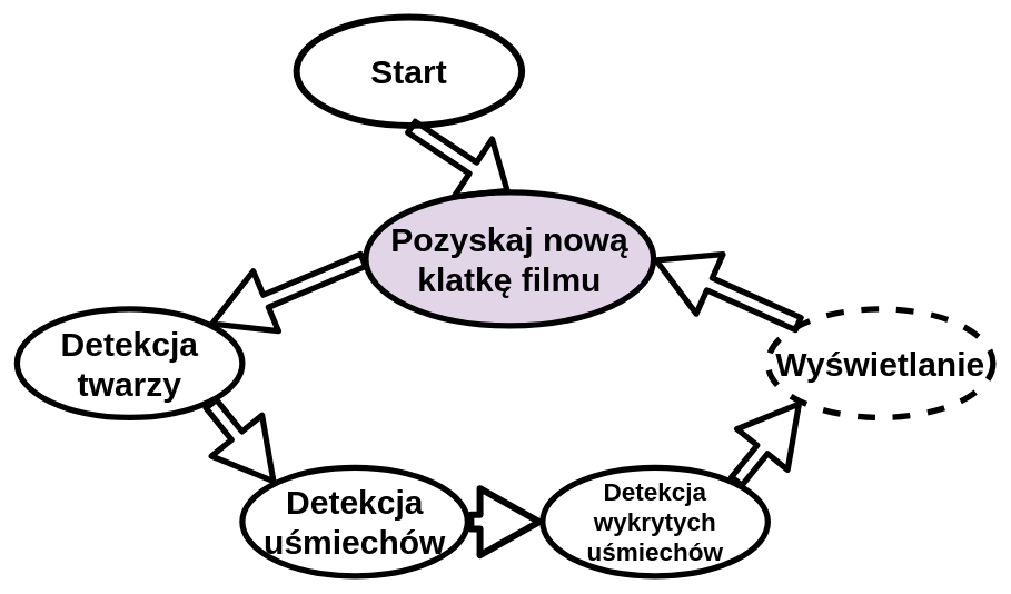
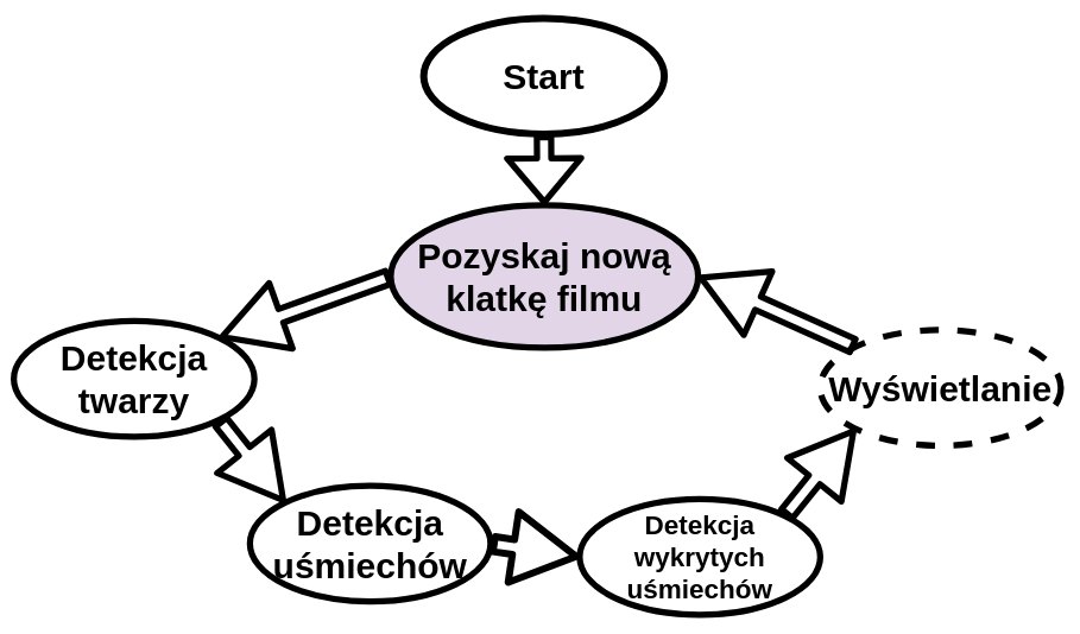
  <mxCell id="0" />
  <mxCell id="1" parent="0" />
- <mxCell id="2" value="&lt;font style=&quot;font-size: 40px&quot;&gt;&lt;b&gt;Detekcja twarzy&lt;/b&gt;&lt;/font&gt;" style="ellipse;whiteSpace=wrap;html=1;strokeWidth=7;" vertex="1" parent="1"><mxGeometry x="20" y="370" width="270" height="130" as="geometry" /></mxCell>
+ <mxCell id="2" value="&lt;font style=&quot;font-size: 40px&quot;&gt;&lt;b&gt;Detekcja twarzy&lt;/b&gt;&lt;/font&gt;" style="ellipse;whiteSpace=wrap;html=1;strokeWidth=7;" vertex="1" parent="1"><mxGeometry x="15" y="360" width="270" height="130" as="geometry" /></mxCell>
  <mxCell id="3" value="&lt;font style=&quot;font-size: 40px&quot;&gt;&lt;b&gt;Wyświetlanie&lt;/b&gt;&lt;/font&gt;" style="ellipse;whiteSpace=wrap;html=1;strokeWidth=7;dashed=1;" vertex="1" parent="1"><mxGeometry x="920" y="370" width="270" height="130" as="geometry" /></mxCell>
- <mxCell id="4" value="&lt;font style=&quot;font-size: 40px&quot;&gt;&lt;b&gt;Detekcja uśmiechów&lt;/b&gt;&lt;/font&gt;" style="ellipse;whiteSpace=wrap;html=1;strokeWidth=7;" vertex="1" parent="1"><mxGeometry x="290" y="560" width="270" height="130" as="geometry" /></mxCell>
+ <mxCell id="4" value="&lt;font style=&quot;font-size: 40px&quot;&gt;&lt;b&gt;Detekcja uśmiechów&lt;/b&gt;&lt;/font&gt;" style="ellipse;whiteSpace=wrap;html=1;strokeWidth=7;" vertex="1" parent="1"><mxGeometry x="280" y="545" width="270" height="130" as="geometry" /></mxCell>
  <mxCell id="5" value="&lt;font style=&quot;font-size: 30px&quot;&gt;&lt;b&gt;Detekcja wykrytych uśmiechów&lt;/b&gt;&lt;/font&gt;" style="ellipse;whiteSpace=wrap;html=1;strokeWidth=7;" vertex="1" parent="1"><mxGeometry x="650" y="560" width="270" height="130" as="geometry" /></mxCell>
  <mxCell id="6" value="&lt;font style=&quot;font-size: 40px&quot;&gt;&lt;b&gt;Pozyskaj nową klatkę filmu&lt;/b&gt;&lt;/font&gt;" style="ellipse;whiteSpace=wrap;html=1;strokeWidth=7;fillColor=#e1d5e7;" vertex="1" parent="1"><mxGeometry x="438" y="230" width="345" height="160" as="geometry" /></mxCell>
- <mxCell id="7" value="&lt;font style=&quot;font-size: 40px&quot;&gt;&lt;b&gt;Start&lt;/b&gt;&lt;/font&gt;" style="ellipse;whiteSpace=wrap;html=1;strokeWidth=8;" vertex="1" parent="1"><mxGeometry x="355" y="20" width="270" height="130" as="geometry" /></mxCell>
+ <mxCell id="7" value="&lt;font style=&quot;font-size: 40px&quot;&gt;&lt;b&gt;Start&lt;/b&gt;&lt;/font&gt;" style="ellipse;whiteSpace=wrap;html=1;strokeWidth=8;" vertex="1" parent="1"><mxGeometry x="475" y="20" width="270" height="130" as="geometry" /></mxCell>
  <mxCell id="8" value="" style="shape=flexArrow;endArrow=classic;html=1;exitX=1;exitY=1;exitDx=0;exitDy=0;entryX=0;entryY=0;entryDx=0;entryDy=0;endWidth=55;endSize=21.025;strokeWidth=7;" edge="1" parent="1" source="2" target="4"><mxGeometry width="50" height="50" relative="1" as="geometry"><mxPoint x="530" y="560" as="sourcePoint" /><mxPoint x="580" y="510" as="targetPoint" /></mxGeometry></mxCell>
  <mxCell id="9" value="" style="shape=flexArrow;endArrow=classic;html=1;entryX=0;entryY=0.5;entryDx=0;entryDy=0;endWidth=55;endSize=21.025;exitX=1;exitY=0.5;exitDx=0;exitDy=0;strokeWidth=8;" edge="1" parent="1" source="4" target="5"><mxGeometry width="50" height="50" relative="1" as="geometry"><mxPoint x="580" y="580" as="sourcePoint" /><mxPoint x="639.081" y="718.078" as="targetPoint" /></mxGeometry></mxCell>
  <mxCell id="10" value="" style="shape=flexArrow;endArrow=classic;html=1;entryX=0;entryY=1;entryDx=0;entryDy=0;endWidth=55;endSize=21.025;exitX=1;exitY=0;exitDx=0;exitDy=0;strokeWidth=7;" edge="1" parent="1" source="5" target="3"><mxGeometry width="50" height="50" relative="1" as="geometry"><mxPoint x="940" y="570" as="sourcePoint" /><mxPoint x="1030" y="570" as="targetPoint" /></mxGeometry></mxCell>
  <mxCell id="11" value="" style="shape=flexArrow;endArrow=classic;html=1;entryX=1;entryY=0.5;entryDx=0;entryDy=0;endWidth=55;endSize=21.025;exitX=0;exitY=0;exitDx=0;exitDy=0;strokeWidth=7;" edge="1" parent="1" source="3" target="6"><mxGeometry width="50" height="50" relative="1" as="geometry"><mxPoint x="910" y="308.75" as="sourcePoint" /><mxPoint x="1000" y="308.75" as="targetPoint" /></mxGeometry></mxCell>
  <mxCell id="12" value="" style="shape=flexArrow;endArrow=classic;html=1;entryX=1;entryY=0;entryDx=0;entryDy=0;endWidth=55;endSize=21.025;exitX=0;exitY=0.5;exitDx=0;exitDy=0;strokeWidth=7;" edge="1" parent="1" source="6" target="2"><mxGeometry width="50" height="50" relative="1" as="geometry"><mxPoint x="290" y="340" as="sourcePoint" /><mxPoint x="380" y="340" as="targetPoint" /></mxGeometry></mxCell>
  <mxCell id="13" value="" style="shape=flexArrow;endArrow=classic;html=1;entryX=0.5;entryY=0;entryDx=0;entryDy=0;endWidth=60;endSize=14.075;exitX=0.5;exitY=1;exitDx=0;exitDy=0;strokeWidth=7;" edge="1" parent="1" source="7" target="6"><mxGeometry width="50" height="50" relative="1" as="geometry"><mxPoint x="600" y="665" as="sourcePoint" /><mxPoint x="690" y="665" as="targetPoint" /></mxGeometry></mxCell>
